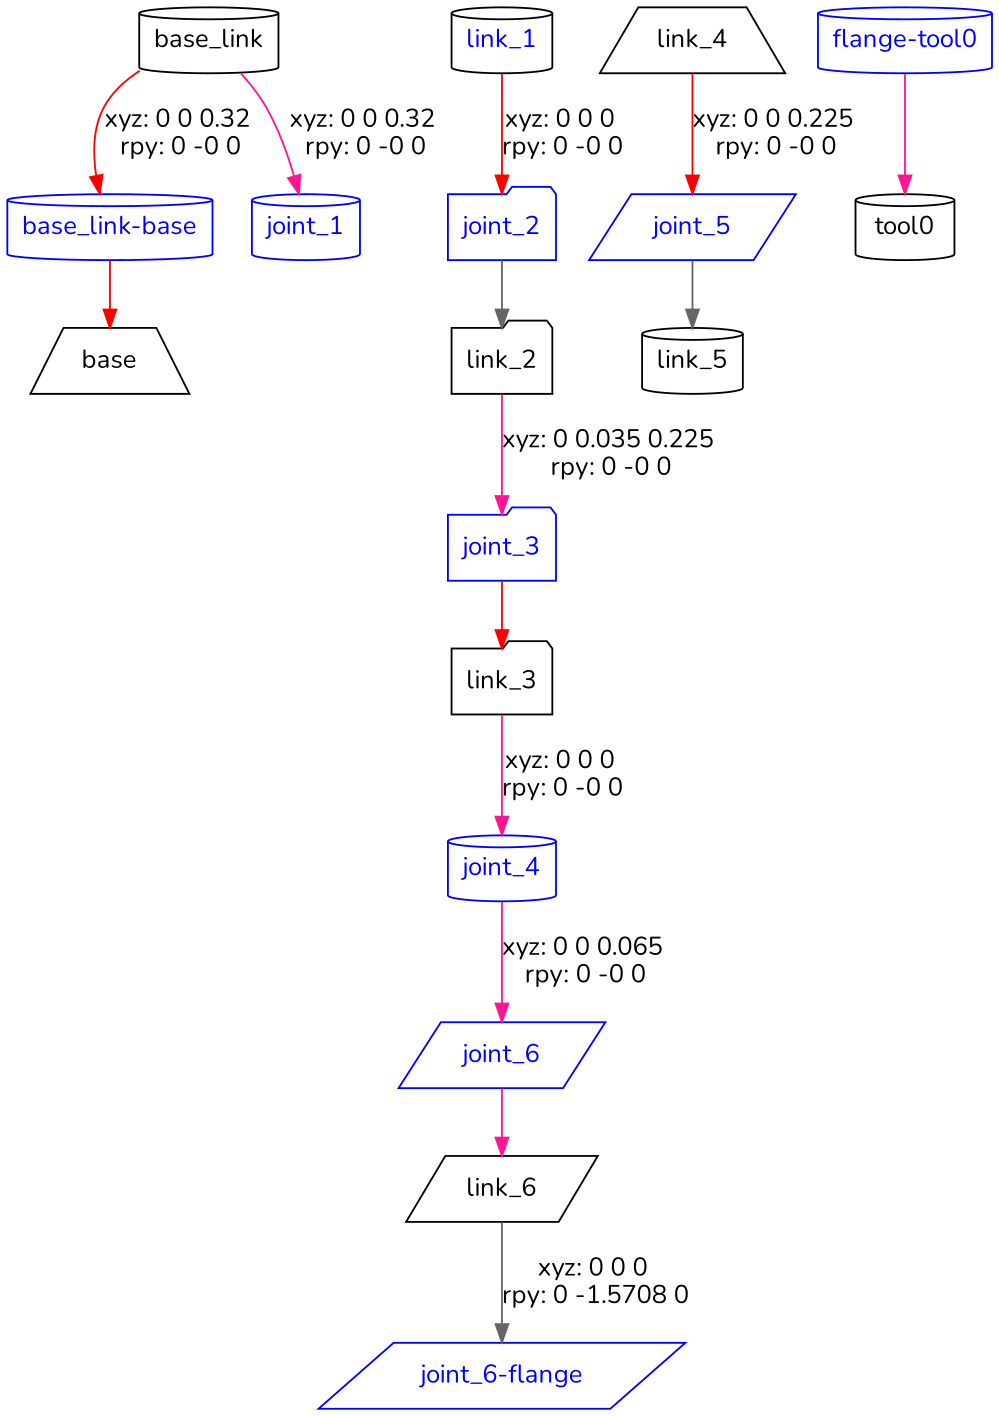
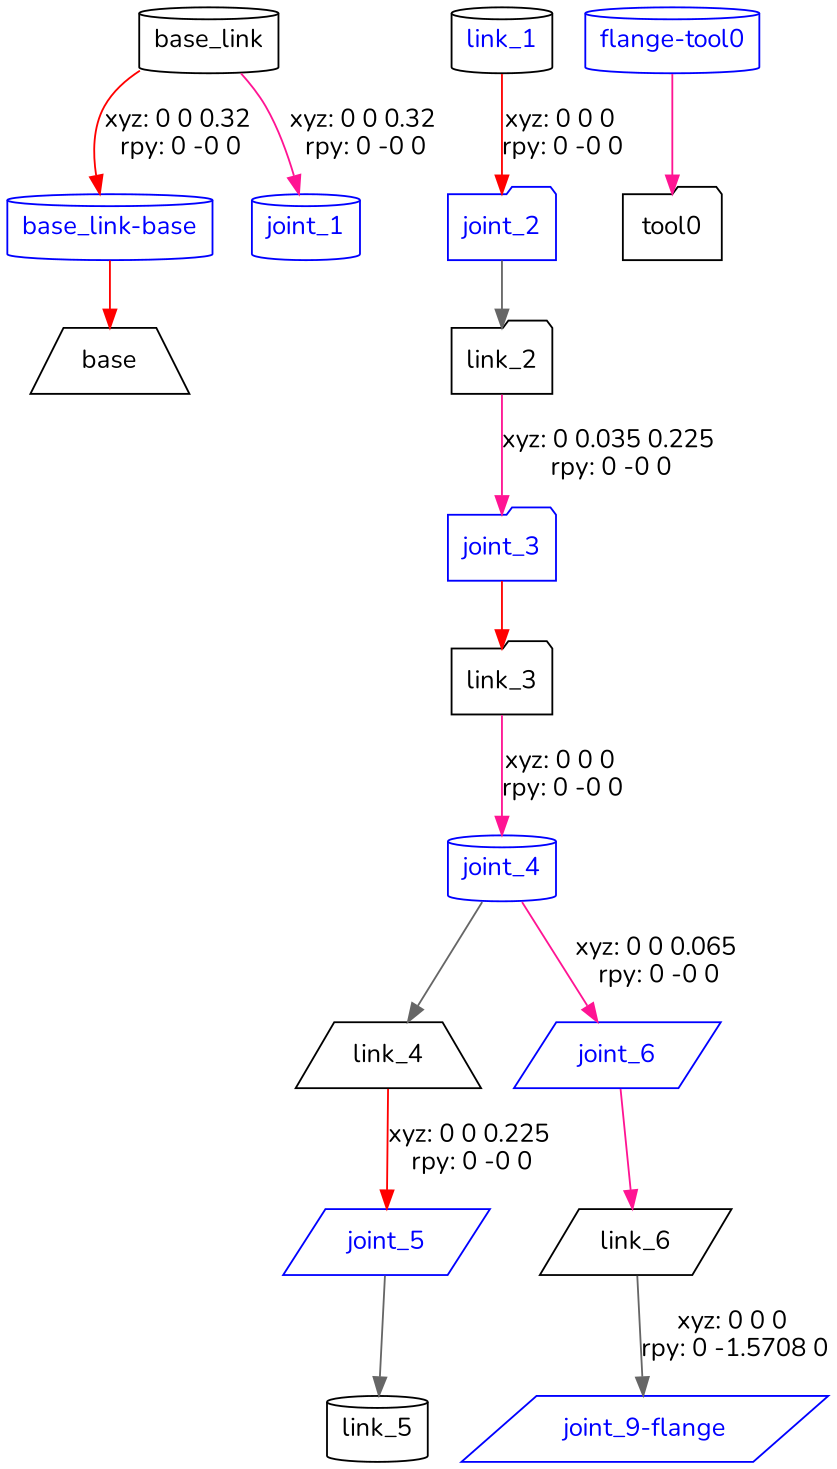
  digraph {
    fontname=Nunito
    node [fontname=Nunito shape=cylinder fontcolor=blue]
    edge [color=deeppink fontname=Nunito]
    n1 [label=base_link fontcolor=""]
    "base_link-base" [color=blue]
    joint_1 [color=blue]
    n4 [label=base shape=trapezium fontcolor=""]
    n5 [label=link_1]
    joint_2 [color=blue shape=folder]
    n7 [label=link_2 shape=folder fontcolor=""]
    joint_3 [color=blue shape=folder]
    n9 [label=link_3 shape=folder fontcolor=""]
    joint_4 [color=blue]
    n11 [label=link_4 shape=trapezium fontcolor=""]
    joint_6 [color=blue shape=parallelogram]
    joint_5 [color=blue shape=parallelogram]
    n14 [label=link_5 fontcolor=""]
    n15 [label=link_6 shape=parallelogram fontcolor=""]
-   "joint_6-flange" [color=blue shape=parallelogram]
+   "joint_6-flange" [color=blue shape=parallelogram label="joint_9-flange"]
    "flange-tool0" [color=blue]
-   n18 [label=tool0 fontcolor=""]
+   n18 [label=tool0 shape=folder fontcolor=""]
    n1 -> "base_link-base" [color=red label="xyz: 0 0 0.32 \nrpy: 0 -0 0"]
    n1 -> joint_1 [label="xyz: 0 0 0.32 \nrpy: 0 -0 0"]
    "base_link-base" -> n4 [color=red]
    n5 -> joint_2 [color=red label="xyz: 0 0 0 \nrpy: 0 -0 0"]
    joint_2 -> n7 [color=gray40]
    n7 -> joint_3 [label="xyz: 0 0.035 0.225 \nrpy: 0 -0 0"]
    joint_3 -> n9 [color=red]
    n9 -> joint_4 [label="xyz: 0 0 0 \nrpy: 0 -0 0"]
+   joint_4 -> n11 [color=gray40]
    joint_4 -> joint_6 [label="xyz: 0 0 0.065 \nrpy: 0 -0 0"]
    n11 -> joint_5 [color=red label="xyz: 0 0 0.225 \nrpy: 0 -0 0"]
    joint_6 -> n15
    joint_5 -> n14 [color=gray40]
    n15 -> "joint_6-flange" [color=gray40 label="xyz: 0 0 0 \nrpy: 0 -1.5708 0"]
    "flange-tool0" -> n18
  }
